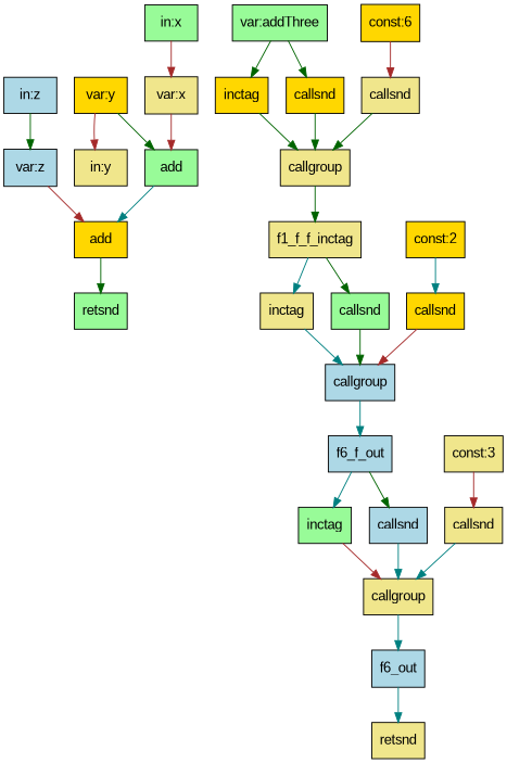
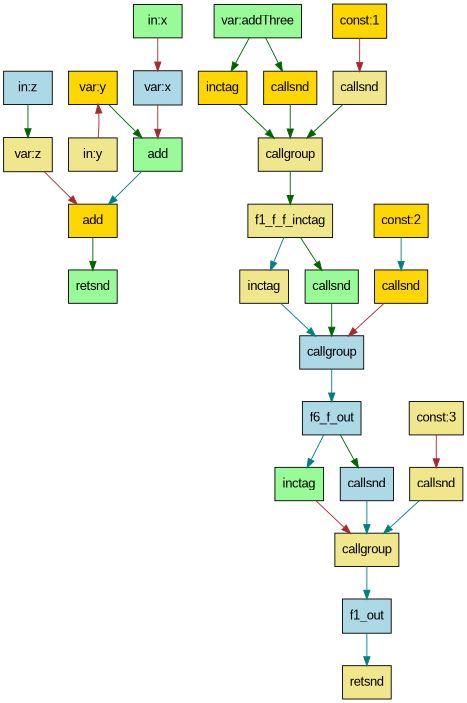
  digraph {
    fontname="Liberation Sans"
    node [fillcolor=khaki fontname="Liberation Sans" shape=record style=filled]
    edge [color=darkgreen fontname="Liberation Sans"]
    n1 [fillcolor=lightblue label="in:z"]
-   n2 [fillcolor=lightblue label="var:z"]
+   n2 [label="var:z"]
    n3 [fillcolor=gold label=add]
    n4 [label="in:y"]
    n5 [fillcolor=gold label="var:y"]
    n6 [fillcolor=palegreen label=add]
    n7 [fillcolor=palegreen label="in:x"]
-   n8 [label="var:x"]
+   n8 [fillcolor=lightblue label="var:x"]
    n9 [fillcolor=palegreen label=retsnd]
    n10 [fillcolor=palegreen label="var:addThree"]
    n11 [fillcolor=gold label=inctag]
    n12 [fillcolor=gold label=callsnd]
    n13 [label=callgroup]
-   n14 [fillcolor=gold label="const:6"]
+   n14 [fillcolor=gold label="const:1"]
    n15 [label=callsnd]
    n16 [label=f1_f_f_inctag]
    n17 [label=inctag]
    n18 [fillcolor=palegreen label=callsnd]
    n19 [fillcolor=lightblue label=callgroup]
    n20 [fillcolor=gold label="const:2"]
    n21 [fillcolor=gold label=callsnd]
    n22 [fillcolor=lightblue label=f6_f_out]
    n23 [fillcolor=palegreen label=inctag]
    n24 [fillcolor=lightblue label=callsnd]
    n25 [label=callgroup]
    n26 [label="const:3"]
    n27 [label=callsnd]
-   f1_out [fillcolor=lightblue label=f6_out]
+   f1_out [fillcolor=lightblue]
    n29 [label=retsnd]
    n1 -> n2
    n2 -> n3 [color=brown]
    n3 -> n9
-   n5 -> n4 [color=brown]
+   n4 -> n5 [color=brown]
    n5 -> n6
    n6 -> n3 [color=teal]
    n7 -> n8 [color=brown]
    n8 -> n6 [color=brown]
    n10 -> n11
    n10 -> n12
    n11 -> n13
    n12 -> n13
    n13 -> n16
    n14 -> n15 [color=brown]
    n15 -> n13
    n16 -> n17 [color=teal]
    n16 -> n18
    n17 -> n19 [color=teal]
    n18 -> n19
    n19 -> n22 [color=teal]
    n20 -> n21 [color=teal]
    n21 -> n19 [color=brown]
    n22 -> n23 [color=teal]
    n22 -> n24
    n23 -> n25 [color=brown]
    n24 -> n25 [color=teal]
    n25 -> f1_out [color=teal]
    n26 -> n27 [color=brown]
    n27 -> n25 [color=teal]
    f1_out -> n29 [color=teal]
  }
